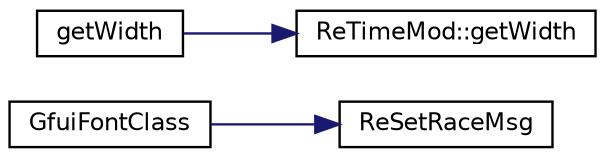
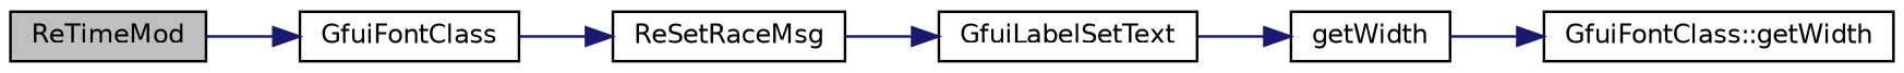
  digraph {
    rankdir=LR
    node [color=black fillcolor=white fontname=Helvetica fontsize=10 shape=record style=filled]
    edge [color=midnightblue fontname=Helvetica fontsize=10 labelfontname=Helvetica labelfontsize=10 style=solid]
+   n1 [fillcolor=grey75 fontcolor=black height=0.2 label=ReTimeMod width=0.4]
    n2 [height=0.2 label=GfuiFontClass width=0.4]
    n3 [height=0.2 label=ReSetRaceMsg width=0.4]
+   n4 [height=0.2 label=GfuiLabelSetText width=0.4]
    n5 [height=0.2 label=getWidth width=0.4]
-   n6 [height=0.2 label="ReTimeMod::getWidth" width=0.4]
+   n6 [height=0.2 label="GfuiFontClass::getWidth" width=0.4]
+   n1 -> n2
    n2 -> n3
+   n3 -> n4
+   n4 -> n5
    n5 -> n6
  }
